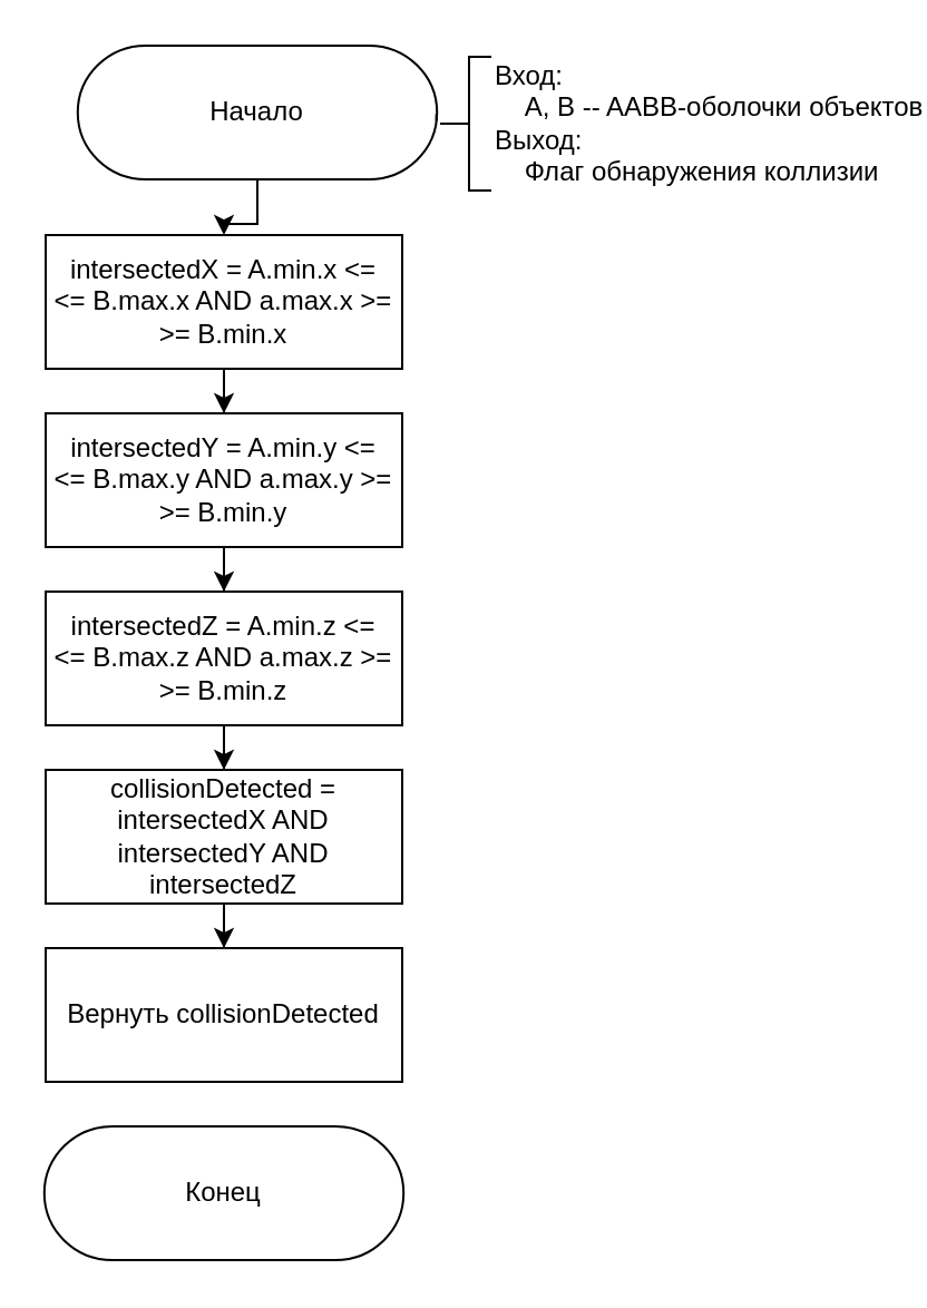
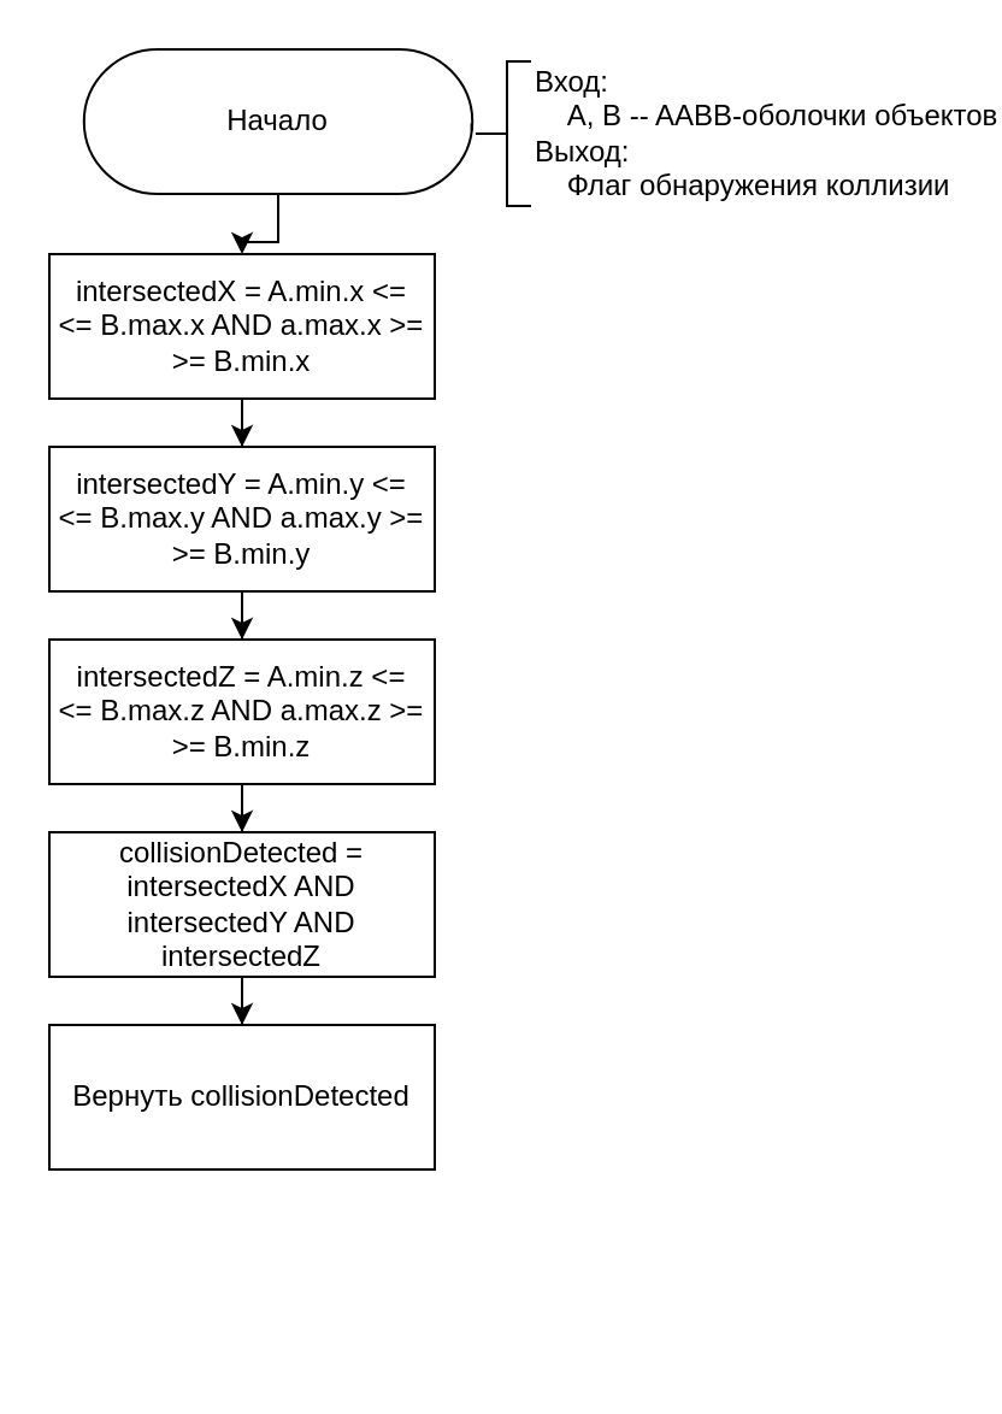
  <mxCell id="0" />
  <mxCell id="1" parent="0" />
  <mxCell id="2" style="edgeStyle=orthogonalEdgeStyle;rounded=0;orthogonalLoop=1;jettySize=auto;html=1;" edge="1" parent="1" source="3" target="5"><mxGeometry relative="1" as="geometry" /></mxCell>
  <mxCell id="3" value="Начало" style="html=1;shape=stencil(xVVNb4MwDP01HJmAaFV7nFh37GWTdnapgaghQU7Wj3+/0IAGAzqayyQO+D3yXuzYJGCpLqHGIIkkVBiw1yBJPpAqLsEosoFlSgevIheeXbhZuxB0jZlx2AmIw16gY7QhdcQzP5hWgcsSiZuGZdsgerHfNA9LMyWlFeFK6gHT460YcGnXRhcnFj09O5trG7uotg4VGqQB+pPczgFB8ubtFC9zevdwGmbU+f7l9Pm4U+zntPWpXvzbLF5YwZ1HYhN2683CA/Oy69Qfz86rmCO7xdnN2LHUInMDyNI9ZMeC1Jc8TG6yhma4R0RHV+qEs+19L/1OQHDZE+j+OY8oAGX2hVoF1q6h6zC+hHDhOiRloKnCQF8AFRhanTAXUAwofUase3B79NPbXXlkHHko/GPGHiecCaXxzhhYfNRkN3SmM1maK8I7LZtzIdzVNDcNI4Eb6i7KG/AN);whiteSpace=wrap;fillColor=default;" vertex="1" parent="1"><mxGeometry x="65" y="20" width="100" height="60" as="geometry" /></mxCell>
  <mxCell id="4" style="edgeStyle=orthogonalEdgeStyle;rounded=0;orthogonalLoop=1;jettySize=auto;html=1;" edge="1" parent="1" source="5" target="7"><mxGeometry relative="1" as="geometry" /></mxCell>
  <mxCell id="5" value="intersectedX = A.min.x &amp;lt;=&lt;br&gt;&amp;lt;= B.max.x AND a.max.x &amp;gt;=&lt;br&gt;&amp;gt;= B.min.x" style="rounded=1;whiteSpace=wrap;html=1;absoluteArcSize=1;arcSize=0;" vertex="1" parent="1"><mxGeometry x="20" y="105" width="160" height="60" as="geometry" /></mxCell>
  <mxCell id="6" style="edgeStyle=orthogonalEdgeStyle;rounded=0;orthogonalLoop=1;jettySize=auto;html=1;" edge="1" parent="1" source="7" target="9"><mxGeometry relative="1" as="geometry" /></mxCell>
  <mxCell id="7" value="intersectedY = A.min.y &amp;lt;=&lt;br&gt;&amp;lt;= B.max.y AND a.max.y &amp;gt;=&lt;br&gt;&amp;gt;= B.min.y" style="rounded=1;whiteSpace=wrap;html=1;absoluteArcSize=1;arcSize=0;" vertex="1" parent="1"><mxGeometry x="20" y="185" width="160" height="60" as="geometry" /></mxCell>
  <mxCell id="8" style="edgeStyle=orthogonalEdgeStyle;rounded=0;orthogonalLoop=1;jettySize=auto;html=1;" edge="1" parent="1" source="9" target="11"><mxGeometry relative="1" as="geometry" /></mxCell>
  <mxCell id="9" value="intersectedZ = A.min.z &amp;lt;=&lt;br&gt;&amp;lt;= B.max.z AND a.max.z &amp;gt;=&lt;br&gt;&amp;gt;= B.min.z" style="rounded=1;whiteSpace=wrap;html=1;absoluteArcSize=1;arcSize=0;" vertex="1" parent="1"><mxGeometry x="20" y="265" width="160" height="60" as="geometry" /></mxCell>
  <mxCell id="10" style="edgeStyle=orthogonalEdgeStyle;rounded=0;orthogonalLoop=1;jettySize=auto;html=1;entryX=0.5;entryY=0;entryDx=0;entryDy=0;" edge="1" parent="1" source="11" target="12"><mxGeometry relative="1" as="geometry" /></mxCell>
  <mxCell id="11" value="collisionDetected = intersectedX AND intersectedY AND intersectedZ" style="rounded=0;whiteSpace=wrap;html=1;" vertex="1" parent="1"><mxGeometry x="20" y="345" width="160" height="60" as="geometry" /></mxCell>
  <mxCell id="12" value="Вернуть collisionDetected" style="whiteSpace=wrap;html=1;absoluteArcSize=1;arcSize=0;rounded=0;" vertex="1" parent="1"><mxGeometry x="20" y="425" width="160" height="60" as="geometry" /></mxCell>
- <mxCell id="13" value="Конец" style="html=1;shape=stencil(xVVNb4MwDP01HJmAaFV7nFh37GWTdnapgaghQU7Wj3+/0IAGAzqayyQO+D3yXuzYJGCpLqHGIIkkVBiw1yBJPpAqLsEosoFlSgevIheeXbhZuxB0jZlx2AmIw16gY7QhdcQzP5hWgcsSiZuGZdsgerHfNA9LMyWlFeFK6gHT460YcGnXRhcnFj09O5trG7uotg4VGqQB+pPczgFB8ubtFC9zevdwGmbU+f7l9Pm4U+zntPWpXvzbLF5YwZ1HYhN2683CA/Oy69Qfz86rmCO7xdnN2LHUInMDyNI9ZMeC1Jc8TG6yhma4R0RHV+qEs+19L/1OQHDZE+j+OY8oAGX2hVoF1q6h6zC+hHDhOiRloKnCQF8AFRhanTAXUAwofUase3B79NPbXXlkHHko/GPGHiecCaXxzhhYfNRkN3SmM1maK8I7LZtzIdzVNDcNI4Eb6i7KG/AN);whiteSpace=wrap;" vertex="1" parent="1"><mxGeometry x="50" y="505" width="100" height="60" as="geometry" /></mxCell>
  <mxCell id="14" value="Вход:&lt;br&gt;&amp;nbsp; &amp;nbsp; A, B -- AABB-оболочки объектов&lt;br&gt;Выход:&lt;br&gt;&amp;nbsp; &amp;nbsp; Флаг обнаружения коллизии" style="html=1;shape=mxgraph.flowchart.annotation_2;align=left;labelPosition=right;pointerEvents=1;" vertex="1" parent="1"><mxGeometry x="200" y="25" width="20" height="60" as="geometry" /></mxCell>
  <mxCell id="15" style="edgeStyle=orthogonalEdgeStyle;rounded=0;orthogonalLoop=1;jettySize=auto;html=1;exitX=0;exitY=0.5;exitDx=0;exitDy=0;exitPerimeter=0;entryX=1.303;entryY=0.494;entryDx=0;entryDy=0;entryPerimeter=0;endArrow=none;endFill=0;dashed=1;" edge="1" parent="1" source="14" target="3"><mxGeometry relative="1" as="geometry" /></mxCell>
